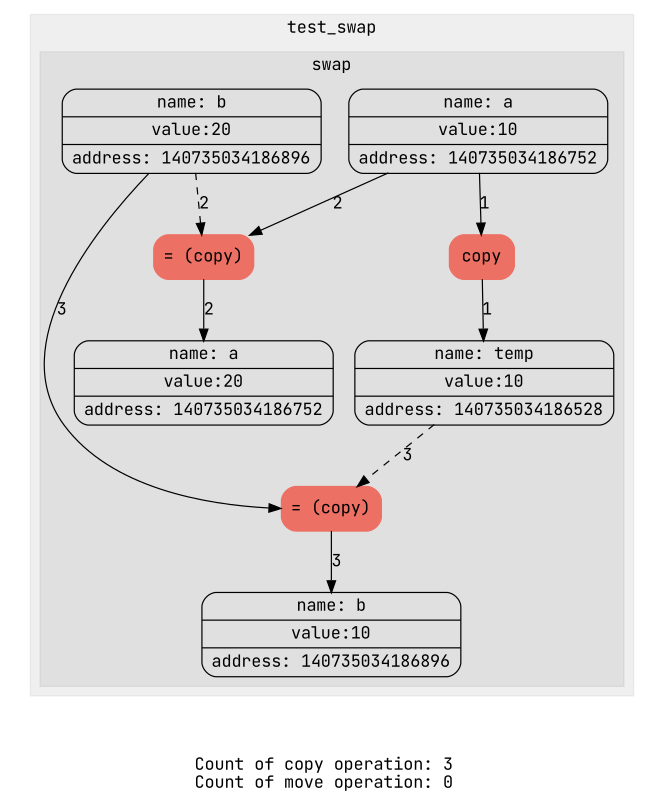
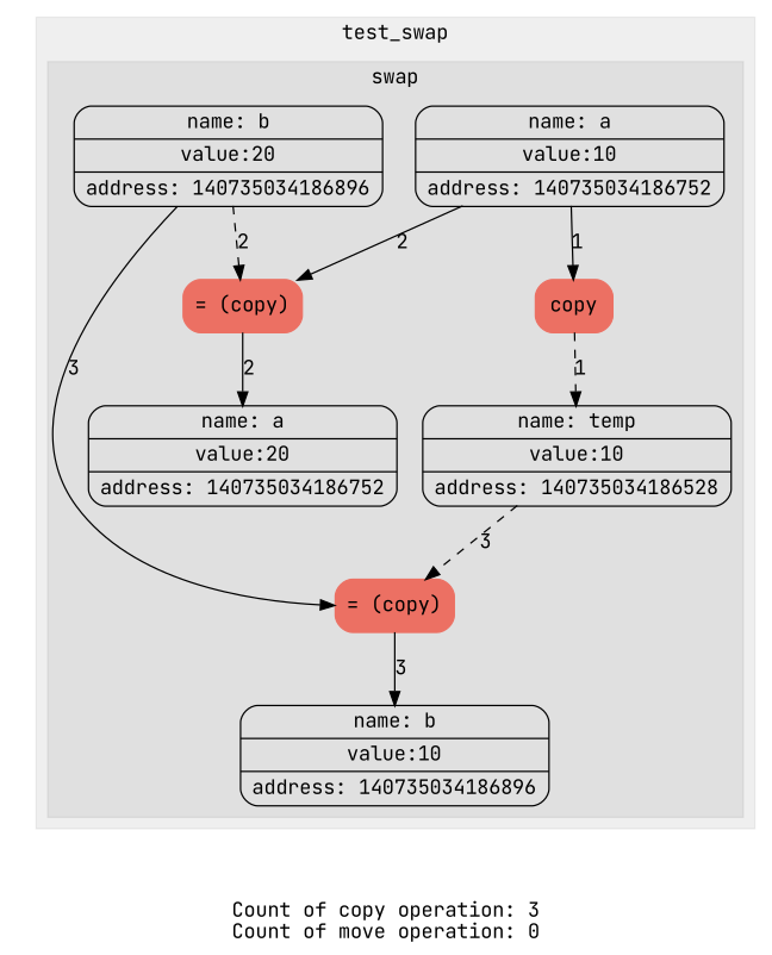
  digraph {
    label="Count of copy operation: 3\nCount of move operation: 0"
    trankdir=HR
    fontname="JetBrains Mono"
    node [shape=Mrecord fontname="JetBrains Mono"]
    edge [fontname="JetBrains Mono"]
    n1 [label="{ {name: a} | {value:10} | {address: 140735034186752}} "]
    n2 [color="#EC7063" label=copy style=filled]
    n3 [color="#EC7063" label="= (copy)" style=filled]
    n4 [label="{ {name: b} | {value:20} | {address: 140735034186896}} "]
    n5 [color="#EC7063" label="= (copy)" style=filled]
    n6 [label="{ {name: temp} | {value:10} | {address: 140735034186528}} "]
    n7 [label="{ {name: a} | {value:20} | {address: 140735034186752}} "]
    n8 [label="{ {name: b} | {value:10} | {address: 140735034186896}} "]
    subgraph cluster_1 {
      color="#00000010"
      label=test_swap
      style=filled
      subgraph cluster_2 {
        color="#00000010"
        label=swap
        style=filled
        n1
        n2
        n3
        n4
        n5
        n6
        n7
        n8
      }
    }
    n1 -> n2 [label=1]
    n1 -> n3 [label=2]
-   n2 -> n6 [label=1]
+   n2 -> n6 [label=1 style=dashed]
    n3 -> n7 [label=2]
    n4 -> n3 [label=2 style=dashed]
    n4 -> n5 [label=3]
    n5 -> n8 [label=3]
    n6 -> n5 [label=3 style=dashed]
  }
